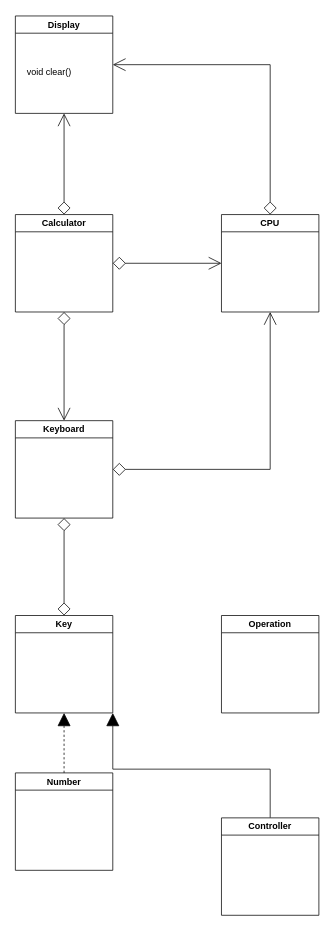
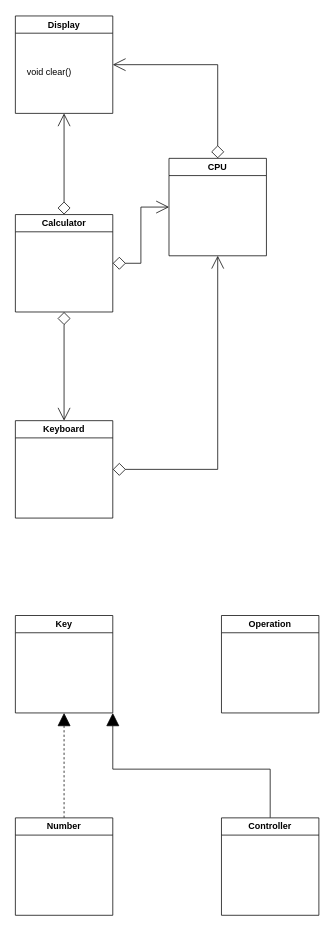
  <mxCell id="0" />
  <mxCell id="1" parent="0" />
  <mxCell id="2" style="edgeStyle=orthogonalEdgeStyle;rounded=0;orthogonalLoop=1;jettySize=auto;html=1;exitX=1;exitY=0.5;exitDx=0;exitDy=0;entryX=0;entryY=0.5;entryDx=0;entryDy=0;endArrow=open;endFill=0;endSize=15;startArrow=diamond;startFill=0;startSize=15;" edge="1" parent="1" source="5" target="9"><mxGeometry relative="1" as="geometry" /></mxCell>
  <mxCell id="3" style="edgeStyle=orthogonalEdgeStyle;rounded=0;orthogonalLoop=1;jettySize=auto;html=1;exitX=0.5;exitY=0;exitDx=0;exitDy=0;entryX=0.5;entryY=1;entryDx=0;entryDy=0;endArrow=open;endFill=0;startArrow=diamond;startFill=0;endSize=15;startSize=15;" edge="1" parent="1" source="5" target="6"><mxGeometry relative="1" as="geometry" /></mxCell>
  <mxCell id="4" style="edgeStyle=orthogonalEdgeStyle;rounded=0;orthogonalLoop=1;jettySize=auto;html=1;exitX=0.5;exitY=1;exitDx=0;exitDy=0;entryX=0.5;entryY=0;entryDx=0;entryDy=0;endArrow=open;endFill=0;startArrow=diamond;startFill=0;endSize=15;startSize=15;" edge="1" parent="1" source="5" target="12"><mxGeometry relative="1" as="geometry" /></mxCell>
  <mxCell id="5" value="Calculator" style="swimlane;whiteSpace=wrap;html=1;" vertex="1" parent="1"><mxGeometry x="20" y="285" width="130" height="130" as="geometry"><mxRectangle x="185" y="485" width="100" height="30" as="alternateBounds" /></mxGeometry></mxCell>
  <mxCell id="6" value="Display" style="swimlane;whiteSpace=wrap;html=1;" vertex="1" parent="1"><mxGeometry x="20" y="20" width="130" height="130" as="geometry"><mxRectangle x="185" y="220" width="80" height="30" as="alternateBounds" /></mxGeometry></mxCell>
  <mxCell id="7" value="void clear()" style="text;html=1;align=center;verticalAlign=middle;resizable=0;points=[];autosize=1;strokeColor=none;fillColor=none;" vertex="1" parent="6"><mxGeometry x="5" y="60" width="80" height="30" as="geometry" /></mxCell>
  <mxCell id="8" style="edgeStyle=orthogonalEdgeStyle;rounded=0;orthogonalLoop=1;jettySize=auto;html=1;exitX=0.5;exitY=0;exitDx=0;exitDy=0;entryX=1;entryY=0.5;entryDx=0;entryDy=0;endArrow=open;endFill=0;endSize=15;startSize=15;startArrow=diamond;startFill=0;" edge="1" parent="1" source="9" target="6"><mxGeometry relative="1" as="geometry" /></mxCell>
- <mxCell id="9" value="CPU" style="swimlane;whiteSpace=wrap;html=1;" vertex="1" parent="1"><mxGeometry x="295" y="285" width="130" height="130" as="geometry"><mxRectangle x="460" y="485" width="70" height="30" as="alternateBounds" /></mxGeometry></mxCell>
+ <mxCell id="9" value="CPU" style="swimlane;whiteSpace=wrap;html=1;" vertex="1" parent="1"><mxGeometry x="225" y="210" width="130" height="130" as="geometry"><mxRectangle x="460" y="485" width="70" height="30" as="alternateBounds" /></mxGeometry></mxCell>
  <mxCell id="10" style="edgeStyle=orthogonalEdgeStyle;rounded=0;orthogonalLoop=1;jettySize=auto;html=1;exitX=1;exitY=0.5;exitDx=0;exitDy=0;entryX=0.5;entryY=1;entryDx=0;entryDy=0;endArrow=open;endFill=0;endSize=15;startSize=15;startArrow=diamond;startFill=0;" edge="1" parent="1" source="12" target="9"><mxGeometry relative="1" as="geometry" /></mxCell>
- <mxCell id="11" style="edgeStyle=orthogonalEdgeStyle;rounded=0;orthogonalLoop=1;jettySize=auto;html=1;exitX=0.5;exitY=1;exitDx=0;exitDy=0;entryX=0.5;entryY=0;entryDx=0;entryDy=0;endArrow=diamond;endFill=0;startArrow=diamond;startFill=0;endSize=15;startSize=15;" edge="1" parent="1" source="12" target="13"><mxGeometry relative="1" as="geometry" /></mxCell>
  <mxCell id="12" value="Keyboard" style="swimlane;whiteSpace=wrap;html=1;" vertex="1" parent="1"><mxGeometry x="20" y="560" width="130" height="130" as="geometry"><mxRectangle x="185" y="750" width="100" height="30" as="alternateBounds" /></mxGeometry></mxCell>
  <mxCell id="13" value="Key" style="swimlane;whiteSpace=wrap;html=1;" vertex="1" parent="1"><mxGeometry x="20" y="820" width="130" height="130" as="geometry"><mxRectangle x="185" y="750" width="100" height="30" as="alternateBounds" /></mxGeometry></mxCell>
  <mxCell id="14" style="edgeStyle=orthogonalEdgeStyle;rounded=0;orthogonalLoop=1;jettySize=auto;html=1;exitX=0.5;exitY=0;exitDx=0;exitDy=0;entryX=0.5;entryY=1;entryDx=0;entryDy=0;endArrow=block;endFill=1;endSize=15;dashed=1;" edge="1" parent="1" source="15" target="13"><mxGeometry relative="1" as="geometry" /></mxCell>
- <mxCell id="15" value="Number" style="swimlane;whiteSpace=wrap;html=1;" vertex="1" parent="1"><mxGeometry x="20" y="1030" width="130" height="130" as="geometry"><mxRectangle x="185" y="750" width="100" height="30" as="alternateBounds" /></mxGeometry></mxCell>
+ <mxCell id="15" value="Number" style="swimlane;whiteSpace=wrap;html=1;" vertex="1" parent="1"><mxGeometry x="20" y="1090" width="130" height="130" as="geometry"><mxRectangle x="185" y="750" width="100" height="30" as="alternateBounds" /></mxGeometry></mxCell>
  <mxCell id="16" value="Operation" style="swimlane;whiteSpace=wrap;html=1;" vertex="1" parent="1"><mxGeometry x="295" y="820" width="130" height="130" as="geometry"><mxRectangle x="185" y="750" width="100" height="30" as="alternateBounds" /></mxGeometry></mxCell>
  <mxCell id="17" style="edgeStyle=orthogonalEdgeStyle;rounded=0;orthogonalLoop=1;jettySize=auto;html=1;exitX=0.5;exitY=0;exitDx=0;exitDy=0;entryX=1;entryY=1;entryDx=0;entryDy=0;endArrow=block;endFill=1;endSize=15;" edge="1" parent="1" source="18" target="13"><mxGeometry relative="1" as="geometry" /></mxCell>
  <mxCell id="18" value="Controller" style="swimlane;whiteSpace=wrap;html=1;startSize=23;" vertex="1" parent="1"><mxGeometry x="295" y="1090" width="130" height="130" as="geometry"><mxRectangle x="185" y="750" width="100" height="30" as="alternateBounds" /></mxGeometry></mxCell>
